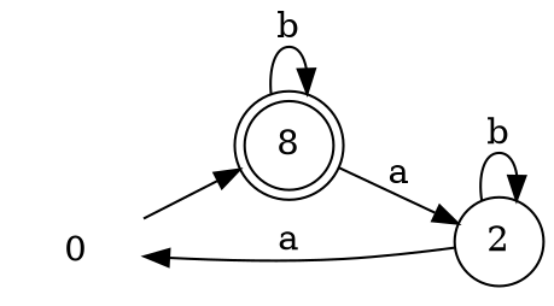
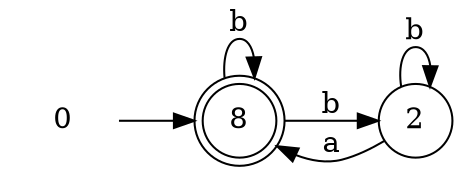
  digraph {
    rankdir=LR
    0 [shape=none]
    n2 [label=8 shape=doublecircle]
    n3 [label=2 shape=circle]
    0 -> n2
    n2 -> n2 [label=b]
-   n2 -> n3 [label=a]
-   n3 -> 0 [label=a]
+   n2 -> n3 [label=b]
+   n3 -> n2 [label=a]
    n3 -> n3 [label=b]
  }
